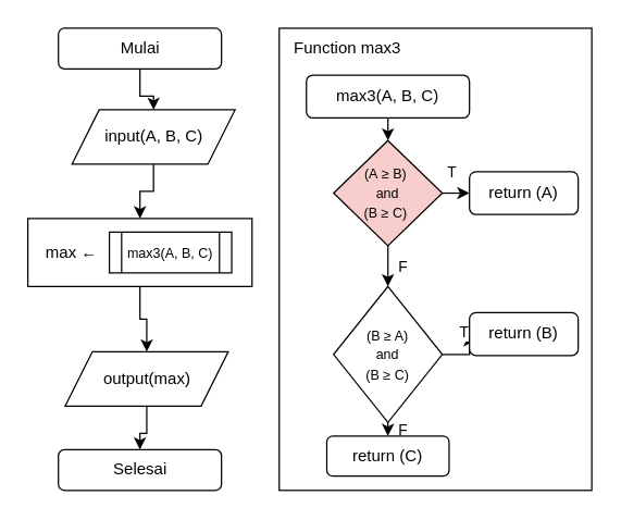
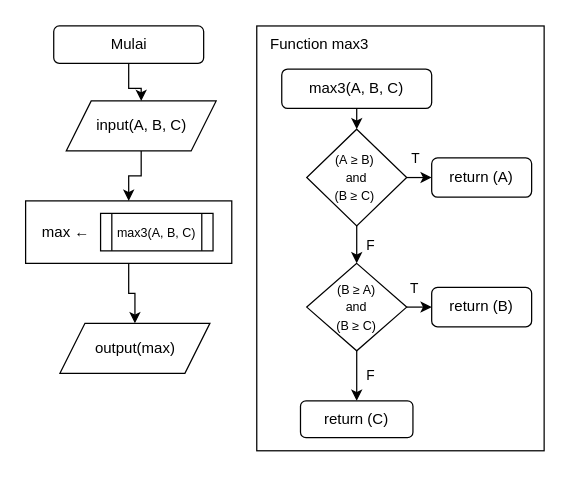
  <mxCell id="0" />
  <mxCell id="1" parent="0" />
  <mxCell id="2" style="edgeStyle=orthogonalEdgeStyle;rounded=0;orthogonalLoop=1;jettySize=auto;html=1;entryX=0.5;entryY=0;entryDx=0;entryDy=0;" parent="1" source="3" target="5" edge="1"><mxGeometry relative="1" as="geometry" /></mxCell>
  <mxCell id="3" value="Mulai" style="rounded=1;whiteSpace=wrap;html=1;" parent="1" vertex="1"><mxGeometry x="42.5" y="20" width="120" height="30" as="geometry" /></mxCell>
  <mxCell id="4" style="edgeStyle=orthogonalEdgeStyle;rounded=0;orthogonalLoop=1;jettySize=auto;html=1;entryX=0.5;entryY=0;entryDx=0;entryDy=0;" parent="1" source="5" target="7" edge="1"><mxGeometry relative="1" as="geometry" /></mxCell>
  <mxCell id="5" value="input(A, B, C)" style="shape=parallelogram;perimeter=parallelogramPerimeter;whiteSpace=wrap;html=1;fixedSize=1;" parent="1" vertex="1"><mxGeometry x="52.5" y="80" width="120" height="40" as="geometry" /></mxCell>
  <mxCell id="6" value="" style="group" parent="1" vertex="1" connectable="0"><mxGeometry x="20" y="160" width="165" height="60" as="geometry" /></mxCell>
  <mxCell id="7" value="max&amp;nbsp;←&amp;nbsp; &amp;nbsp; &amp;nbsp; &amp;nbsp; &amp;nbsp; &amp;nbsp; &amp;nbsp; &amp;nbsp; &amp;nbsp; &amp;nbsp; &amp;nbsp; &amp;nbsp; &amp;nbsp; &amp;nbsp; &amp;nbsp;&amp;nbsp;" style="rounded=0;whiteSpace=wrap;html=1;" parent="6" vertex="1"><mxGeometry width="165" height="50" as="geometry" /></mxCell>
  <mxCell id="8" value="&lt;font style=&quot;font-size: 10px;&quot;&gt;max3(A, B, C)&lt;/font&gt;" style="shape=process;whiteSpace=wrap;html=1;backgroundOutline=1;" parent="6" vertex="1"><mxGeometry x="60" y="10" width="90" height="30" as="geometry" /></mxCell>
- <mxCell id="9" style="edgeStyle=orthogonalEdgeStyle;rounded=0;orthogonalLoop=1;jettySize=auto;html=1;entryX=0.5;entryY=0;entryDx=0;entryDy=0;" parent="1" source="10" target="11" edge="1"><mxGeometry relative="1" as="geometry" /></mxCell>
  <mxCell id="10" value="output(max)" style="shape=parallelogram;perimeter=parallelogramPerimeter;whiteSpace=wrap;html=1;fixedSize=1;" parent="1" vertex="1"><mxGeometry x="47.5" y="258" width="120" height="40" as="geometry" /></mxCell>
- <mxCell id="11" value="Selesai" style="rounded=1;whiteSpace=wrap;html=1;" parent="1" vertex="1"><mxGeometry x="42.5" y="330" width="120" height="30" as="geometry" /></mxCell>
  <mxCell id="12" style="edgeStyle=orthogonalEdgeStyle;rounded=0;orthogonalLoop=1;jettySize=auto;html=1;entryX=0.5;entryY=0;entryDx=0;entryDy=0;" parent="1" source="7" target="10" edge="1"><mxGeometry relative="1" as="geometry" /></mxCell>
  <mxCell id="13" value="" style="rounded=0;whiteSpace=wrap;html=1;strokeWidth=1;glass=0;shadow=0;labelBackgroundColor=none;" parent="1" vertex="1"><mxGeometry x="205" y="20" width="230" height="340" as="geometry" /></mxCell>
  <mxCell id="14" style="edgeStyle=orthogonalEdgeStyle;rounded=0;orthogonalLoop=1;jettySize=auto;html=1;exitX=0.5;exitY=1;exitDx=0;exitDy=0;entryX=0.5;entryY=0;entryDx=0;entryDy=0;" parent="1" source="15" target="22" edge="1"><mxGeometry relative="1" as="geometry" /></mxCell>
  <mxCell id="15" value="max3(A, B, C)" style="rounded=1;whiteSpace=wrap;html=1;" parent="1" vertex="1"><mxGeometry x="225" y="54.478" width="120" height="31.522" as="geometry" /></mxCell>
  <mxCell id="16" style="edgeStyle=orthogonalEdgeStyle;rounded=0;orthogonalLoop=1;jettySize=auto;html=1;exitX=0.5;exitY=1;exitDx=0;exitDy=0;entryX=0.5;entryY=0;entryDx=0;entryDy=0;" parent="1" source="28" target="24" edge="1"><mxGeometry relative="1" as="geometry"><mxPoint x="285" y="283.015" as="sourcePoint" /></mxGeometry></mxCell>
  <mxCell id="17" value="F" style="edgeLabel;html=1;align=center;verticalAlign=middle;resizable=0;points=[];" parent="16" vertex="1" connectable="0"><mxGeometry x="-0.054" y="1" relative="1" as="geometry"><mxPoint x="9" as="offset" /></mxGeometry></mxCell>
  <mxCell id="18" style="edgeStyle=orthogonalEdgeStyle;rounded=0;orthogonalLoop=1;jettySize=auto;html=1;exitX=0.5;exitY=1;exitDx=0;exitDy=0;entryX=0.5;entryY=0;entryDx=0;entryDy=0;" parent="1" source="22" target="28" edge="1"><mxGeometry relative="1" as="geometry"><mxPoint x="285" y="204.209" as="targetPoint" /></mxGeometry></mxCell>
  <mxCell id="19" value="F" style="edgeLabel;html=1;align=center;verticalAlign=middle;resizable=0;points=[];" parent="18" vertex="1" connectable="0"><mxGeometry x="-0.209" y="-1" relative="1" as="geometry"><mxPoint x="11" y="3" as="offset" /></mxGeometry></mxCell>
  <mxCell id="20" style="edgeStyle=orthogonalEdgeStyle;rounded=0;orthogonalLoop=1;jettySize=auto;html=1;exitX=1;exitY=0.5;exitDx=0;exitDy=0;entryX=0;entryY=0.5;entryDx=0;entryDy=0;" parent="1" source="22" target="23" edge="1"><mxGeometry relative="1" as="geometry" /></mxCell>
  <mxCell id="21" value="T" style="edgeLabel;html=1;align=center;verticalAlign=middle;resizable=0;points=[];" parent="20" vertex="1" connectable="0"><mxGeometry x="-0.258" y="3" relative="1" as="geometry"><mxPoint y="-13" as="offset" /></mxGeometry></mxCell>
- <mxCell id="22" value="&lt;font style=&quot;font-size: 10px;&quot;&gt;(A&amp;nbsp;≥ B)&amp;nbsp;&lt;/font&gt;&lt;div&gt;&lt;font style=&quot;font-size: 10px;&quot;&gt;and&lt;/font&gt;&lt;/div&gt;&lt;div&gt;&lt;font style=&quot;font-size: 10px;&quot;&gt;(B ≥ C)&amp;nbsp;&lt;/font&gt;&lt;/div&gt;" style="rhombus;whiteSpace=wrap;html=1;fillColor=#f8cecc;" parent="1" vertex="1"><mxGeometry x="245" y="102.63" width="80" height="77.37" as="geometry" /></mxCell>
+ <mxCell id="22" value="&lt;font style=&quot;font-size: 10px;&quot;&gt;(A&amp;nbsp;≥ B)&amp;nbsp;&lt;/font&gt;&lt;div&gt;&lt;font style=&quot;font-size: 10px;&quot;&gt;and&lt;/font&gt;&lt;/div&gt;&lt;div&gt;&lt;font style=&quot;font-size: 10px;&quot;&gt;(B ≥ C)&amp;nbsp;&lt;/font&gt;&lt;/div&gt;" style="rhombus;whiteSpace=wrap;html=1;" parent="1" vertex="1"><mxGeometry x="245" y="102.63" width="80" height="77.37" as="geometry" /></mxCell>
  <mxCell id="23" value="return (A)" style="rounded=1;whiteSpace=wrap;html=1;" parent="1" vertex="1"><mxGeometry x="345" y="125.553" width="80" height="31.522" as="geometry" /></mxCell>
  <mxCell id="24" value="return (C)" style="rounded=1;whiteSpace=wrap;html=1;" parent="1" vertex="1"><mxGeometry x="240" y="319.996" width="90" height="29.552" as="geometry" /></mxCell>
  <mxCell id="25" value="Function max3" style="text;html=1;align=center;verticalAlign=middle;resizable=0;points=[];autosize=1;strokeColor=none;fillColor=none;" parent="1" vertex="1"><mxGeometry x="205" y="20" width="100" height="30" as="geometry" /></mxCell>
  <mxCell id="26" style="edgeStyle=orthogonalEdgeStyle;rounded=0;orthogonalLoop=1;jettySize=auto;html=1;exitX=1;exitY=0.5;exitDx=0;exitDy=0;entryX=0;entryY=0.5;entryDx=0;entryDy=0;" parent="1" source="28" target="29" edge="1"><mxGeometry relative="1" as="geometry" /></mxCell>
  <mxCell id="27" value="T" style="edgeLabel;html=1;align=center;verticalAlign=middle;resizable=0;points=[];" parent="26" vertex="1" connectable="0"><mxGeometry x="0.157" y="-1" relative="1" as="geometry"><mxPoint x="-6" y="-17" as="offset" /></mxGeometry></mxCell>
- <mxCell id="28" value="&lt;font style=&quot;font-size: 10px;&quot;&gt;(B ≥ A)&lt;/font&gt;&lt;div&gt;&lt;font style=&quot;font-size: 10px;&quot;&gt;and&lt;/font&gt;&lt;/div&gt;&lt;div&gt;&lt;span style=&quot;font-size: 10px; background-color: transparent; color: light-dark(rgb(0, 0, 0), rgb(255, 255, 255));&quot;&gt;(B ≥ C)&lt;/span&gt;&lt;/div&gt;" style="rhombus;whiteSpace=wrap;html=1;" parent="1" vertex="1"><mxGeometry x="245" y="210" width="80" height="100" as="geometry" /></mxCell>
+ <mxCell id="28" value="&lt;font style=&quot;font-size: 10px;&quot;&gt;(B ≥ A)&lt;/font&gt;&lt;div&gt;&lt;font style=&quot;font-size: 10px;&quot;&gt;and&lt;/font&gt;&lt;/div&gt;&lt;div&gt;&lt;span style=&quot;font-size: 10px; background-color: transparent; color: light-dark(rgb(0, 0, 0), rgb(255, 255, 255));&quot;&gt;(B ≥ C)&lt;/span&gt;&lt;/div&gt;" style="rhombus;whiteSpace=wrap;html=1;" parent="1" vertex="1"><mxGeometry x="245" y="210" width="80" height="70" as="geometry" /></mxCell>
  <mxCell id="29" value="return (B)" style="rounded=1;whiteSpace=wrap;html=1;" parent="1" vertex="1"><mxGeometry x="345" y="229.243" width="80" height="31.522" as="geometry" /></mxCell>
